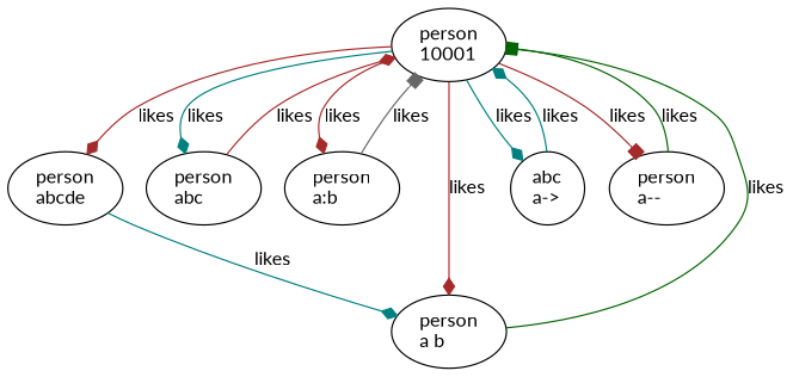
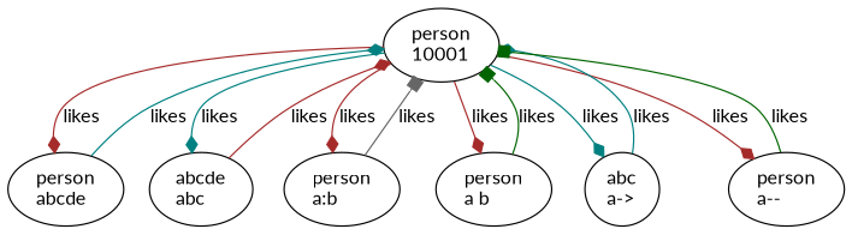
  digraph {
    fontname=Lato
    node [fontname=Lato]
    edge [arrowhead=diamond color=brown fontname=Lato since=2010]
    n1 [label="person\l10001\l"]
    n2 [label="person\labcde\l"]
-   n3 [label="person\labc\l"]
+   n3 [label="abcde\labc\l"]
    n4 [label="person\la:b\l"]
    n5 [label="person\la b\l"]
    n6 [label="abc\la->\l"]
    n7 [label="person\la--\l"]
    n1 -> n2 [label="likes\l"]
    n1 -> n3 [color=teal label="likes\l"]
    n1 -> n4 [label="likes\l"]
    n1 -> n5 [label="likes\l"]
    n1 -> n6 [color=teal label="likes\l"]
-   n1 -> n7 [arrowhead=box label="likes\l"]
-   n2 -> n5 [color=teal label="likes\l"]
+   n1 -> n7 [label="likes\l"]
+   n2 -> n1 [color=teal label="likes\l"]
    n3 -> n1 [label="likes\l"]
    n4 -> n1 [arrowhead=box color=gray40 label="likes\l"]
    n5 -> n1 [arrowhead=box color=darkgreen label="likes\l"]
    n6 -> n1 [color=teal label="likes\l"]
    n7 -> n1 [arrowhead=box color=darkgreen label="likes\l"]
  }
